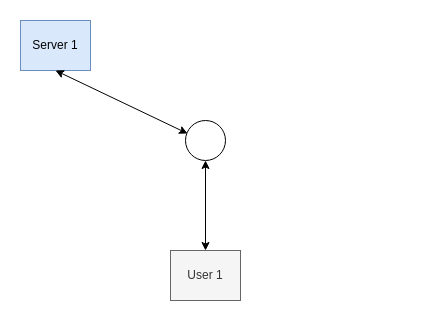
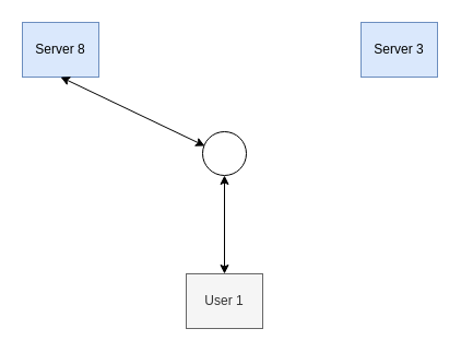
  <mxCell id="0" />
  <mxCell id="1" parent="0" />
- <mxCell id="3" value="Server 1" style="rounded=0;whiteSpace=wrap;html=1;fillColor=#dae8fc;strokeColor=#6c8ebf;" vertex="1" parent="1"><mxGeometry x="20" y="20" width="70" height="50" as="geometry" /></mxCell>
+ <mxCell id="2" value="Server 3" style="rounded=0;whiteSpace=wrap;html=1;fillColor=#dae8fc;strokeColor=#6c8ebf;" vertex="1" parent="1"><mxGeometry x="330" y="20" width="70" height="50" as="geometry" /></mxCell>
+ <mxCell id="3" value="Server 8" style="rounded=0;whiteSpace=wrap;html=1;fillColor=#dae8fc;strokeColor=#6c8ebf;" vertex="1" parent="1"><mxGeometry x="20" y="20" width="70" height="50" as="geometry" /></mxCell>
  <mxCell id="4" value="User 1" style="rounded=0;whiteSpace=wrap;html=1;fillColor=#f5f5f5;fontColor=#333333;strokeColor=#666666;" vertex="1" parent="1"><mxGeometry x="170" y="250" width="70" height="50" as="geometry" /></mxCell>
  <mxCell id="5" value="" style="ellipse;whiteSpace=wrap;html=1;aspect=fixed;" vertex="1" parent="1"><mxGeometry x="185" y="120" width="40" height="40" as="geometry" /></mxCell>
  <mxCell id="6" value="" style="endArrow=classic;html=1;rounded=0;entryX=0.5;entryY=1;entryDx=0;entryDy=0;exitX=0.05;exitY=0.325;exitDx=0;exitDy=0;exitPerimeter=0;startArrow=classic;startFill=1;" edge="1" parent="1" source="5" target="3"><mxGeometry width="50" height="50" relative="1" as="geometry"><mxPoint x="260" y="180" as="sourcePoint" /><mxPoint x="310" y="130" as="targetPoint" /></mxGeometry></mxCell>
  <mxCell id="7" value="" style="endArrow=classic;html=1;rounded=0;entryX=0.5;entryY=1;entryDx=0;entryDy=0;exitX=0.5;exitY=0;exitDx=0;exitDy=0;startArrow=classic;startFill=1;" edge="1" parent="1" source="4" target="5"><mxGeometry width="50" height="50" relative="1" as="geometry"><mxPoint x="197" y="173" as="sourcePoint" /><mxPoint x="65" y="80" as="targetPoint" /></mxGeometry></mxCell>
